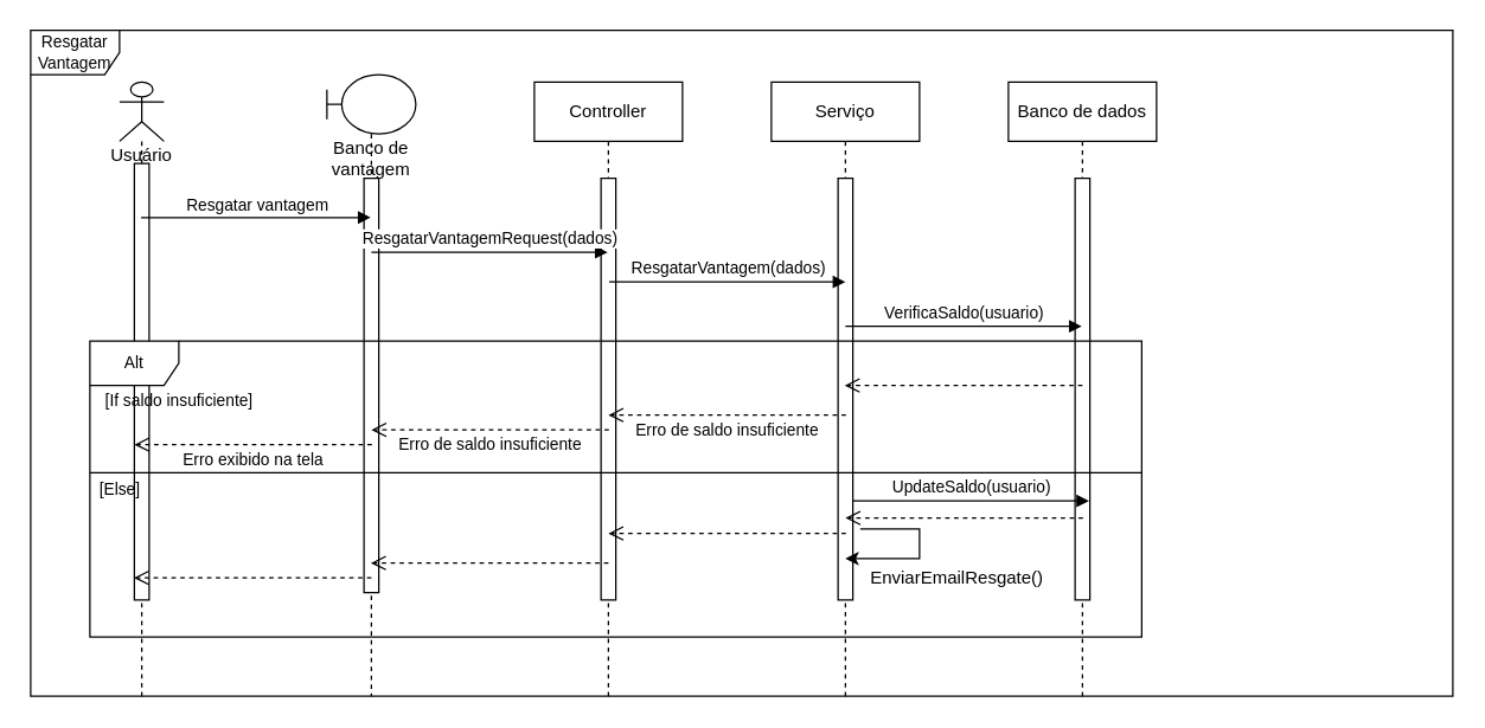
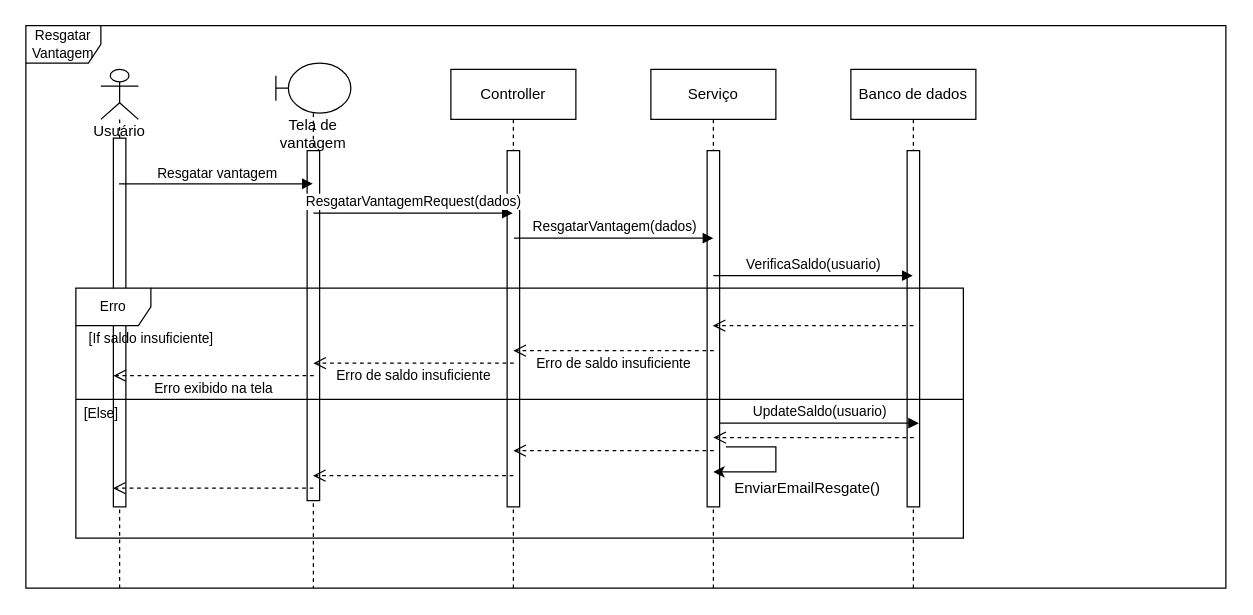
  <mxCell id="0" />
  <mxCell id="1" parent="0" />
  <mxCell id="2" value="Resgatar Vantagem" style="shape=umlFrame;whiteSpace=wrap;html=1;fontSize=11;" parent="1" vertex="1"><mxGeometry x="20" y="20" width="960" height="450" as="geometry" /></mxCell>
- <mxCell id="3" value="Banco de vantagem" style="shape=umlLifeline;participant=umlBoundary;perimeter=lifelinePerimeter;whiteSpace=wrap;html=1;container=1;collapsible=0;recursiveResize=0;verticalAlign=top;spacingTop=36;outlineConnect=0;" parent="1" vertex="1"><mxGeometry x="220" y="50" width="60" height="420" as="geometry" /></mxCell>
+ <mxCell id="3" value="Tela de vantagem" style="shape=umlLifeline;participant=umlBoundary;perimeter=lifelinePerimeter;whiteSpace=wrap;html=1;container=1;collapsible=0;recursiveResize=0;verticalAlign=top;spacingTop=36;outlineConnect=0;" parent="1" vertex="1"><mxGeometry x="220" y="50" width="60" height="420" as="geometry" /></mxCell>
  <mxCell id="4" value="" style="html=1;direction=south;" parent="3" vertex="1"><mxGeometry x="25" y="70" width="10" height="280" as="geometry" /></mxCell>
  <mxCell id="5" value="Usuário" style="shape=umlLifeline;participant=umlActor;perimeter=lifelinePerimeter;whiteSpace=wrap;html=1;container=1;collapsible=0;recursiveResize=0;verticalAlign=top;spacingTop=36;outlineConnect=0;" parent="1" vertex="1"><mxGeometry x="80" y="55" width="30" height="415" as="geometry" /></mxCell>
  <mxCell id="6" value="" style="html=1;direction=south;" parent="5" vertex="1"><mxGeometry x="10" y="55" width="10" height="295" as="geometry" /></mxCell>
  <mxCell id="7" value="Controller" style="shape=umlLifeline;perimeter=lifelinePerimeter;whiteSpace=wrap;html=1;container=1;collapsible=0;recursiveResize=0;outlineConnect=0;" parent="1" vertex="1"><mxGeometry x="360" y="55" width="100" height="415" as="geometry" /></mxCell>
  <mxCell id="8" value="" style="html=1;direction=south;" parent="7" vertex="1"><mxGeometry x="45" y="65" width="10" height="285" as="geometry" /></mxCell>
  <mxCell id="9" value="Serviço" style="shape=umlLifeline;perimeter=lifelinePerimeter;whiteSpace=wrap;html=1;container=1;collapsible=0;recursiveResize=0;outlineConnect=0;" parent="1" vertex="1"><mxGeometry x="520" y="55" width="100" height="415" as="geometry" /></mxCell>
  <mxCell id="10" value="" style="html=1;direction=south;" parent="9" vertex="1"><mxGeometry x="45" y="65" width="10" height="285" as="geometry" /></mxCell>
  <mxCell id="11" value="Banco de dados" style="shape=umlLifeline;perimeter=lifelinePerimeter;whiteSpace=wrap;html=1;container=1;collapsible=0;recursiveResize=0;outlineConnect=0;" parent="1" vertex="1"><mxGeometry x="680" y="55" width="100" height="415" as="geometry" /></mxCell>
  <mxCell id="12" value="" style="html=1;direction=south;" vertex="1" parent="11"><mxGeometry x="45" y="65" width="10" height="285" as="geometry" /></mxCell>
  <mxCell id="13" value="Resgatar vantagem" style="html=1;verticalAlign=bottom;endArrow=block;rounded=0;" parent="1" edge="1"><mxGeometry width="80" relative="1" as="geometry"><mxPoint x="94.5" y="146.5" as="sourcePoint" /><mxPoint x="249.5" y="146.5" as="targetPoint" /></mxGeometry></mxCell>
  <mxCell id="14" value="ResgatarVantagemRequest(dados)" style="html=1;verticalAlign=bottom;endArrow=block;rounded=0;" parent="1" target="7" edge="1"><mxGeometry width="80" relative="1" as="geometry"><mxPoint x="250" y="170" as="sourcePoint" /><mxPoint x="405" y="170" as="targetPoint" /></mxGeometry></mxCell>
  <mxCell id="15" value="ResgatarVantagem(dados)" style="html=1;verticalAlign=bottom;endArrow=block;rounded=0;" parent="1" edge="1"><mxGeometry width="80" relative="1" as="geometry"><mxPoint x="410.5" y="190" as="sourcePoint" /><mxPoint x="570" y="190" as="targetPoint" /></mxGeometry></mxCell>
  <mxCell id="16" value="VerificaSaldo(usuario)" style="html=1;verticalAlign=bottom;endArrow=block;rounded=0;" parent="1" edge="1"><mxGeometry width="80" relative="1" as="geometry"><mxPoint x="570" y="220" as="sourcePoint" /><mxPoint x="729.5" y="220" as="targetPoint" /></mxGeometry></mxCell>
  <mxCell id="17" value="" style="html=1;verticalAlign=bottom;endArrow=open;dashed=1;endSize=8;rounded=0;" parent="1" target="9" edge="1"><mxGeometry relative="1" as="geometry"><mxPoint x="730" y="260" as="sourcePoint" /><mxPoint x="650" y="260" as="targetPoint" /></mxGeometry></mxCell>
  <mxCell id="18" value="" style="group" parent="1" vertex="1" connectable="0"><mxGeometry x="409.997" y="280" width="165.003" height="20" as="geometry" /></mxCell>
  <mxCell id="19" value="" style="html=1;verticalAlign=bottom;endArrow=open;dashed=1;endSize=8;rounded=0;" parent="18" edge="1"><mxGeometry relative="1" as="geometry"><mxPoint x="160.333" as="sourcePoint" /><mxPoint as="targetPoint" /></mxGeometry></mxCell>
  <mxCell id="20" value="&lt;span style=&quot;font-size: 11px&quot;&gt;Erro de saldo insuficiente&lt;/span&gt;" style="text;html=1;align=center;verticalAlign=middle;resizable=0;points=[];autosize=1;strokeColor=none;fillColor=none;" parent="18" vertex="1"><mxGeometry x="10.003" width="140" height="20" as="geometry" /></mxCell>
  <mxCell id="21" value="" style="group" parent="1" vertex="1" connectable="0"><mxGeometry x="249.997" y="290" width="165.003" height="20" as="geometry" /></mxCell>
  <mxCell id="22" value="" style="html=1;verticalAlign=bottom;endArrow=open;dashed=1;endSize=8;rounded=0;" parent="21" edge="1"><mxGeometry relative="1" as="geometry"><mxPoint x="160.333" as="sourcePoint" /><mxPoint as="targetPoint" /></mxGeometry></mxCell>
  <mxCell id="23" value="&lt;font style=&quot;font-size: 11px&quot;&gt;Erro de saldo insuficiente&lt;/font&gt;" style="text;html=1;align=center;verticalAlign=middle;resizable=0;points=[];autosize=1;strokeColor=none;fillColor=none;" parent="21" vertex="1"><mxGeometry x="10.003" width="140" height="20" as="geometry" /></mxCell>
  <mxCell id="24" value="" style="group" parent="1" vertex="1" connectable="0"><mxGeometry x="89.997" y="300" width="165.003" height="20" as="geometry" /></mxCell>
  <mxCell id="25" value="" style="html=1;verticalAlign=bottom;endArrow=open;dashed=1;endSize=8;rounded=0;" parent="24" edge="1"><mxGeometry relative="1" as="geometry"><mxPoint x="160.333" as="sourcePoint" /><mxPoint as="targetPoint" /></mxGeometry></mxCell>
  <mxCell id="26" value="&lt;font style=&quot;font-size: 11px&quot;&gt;Erro exibido na tela&lt;/font&gt;" style="text;html=1;align=center;verticalAlign=middle;resizable=0;points=[];autosize=1;strokeColor=none;fillColor=none;" parent="24" vertex="1"><mxGeometry x="25.003" width="110" height="20" as="geometry" /></mxCell>
  <mxCell id="27" value="UpdateSaldo(usuario)" style="html=1;verticalAlign=bottom;endArrow=block;rounded=0;" parent="1" edge="1"><mxGeometry width="80" relative="1" as="geometry"><mxPoint x="575" y="338" as="sourcePoint" /><mxPoint x="734.5" y="338" as="targetPoint" /></mxGeometry></mxCell>
  <mxCell id="28" value="" style="group" parent="1" vertex="1" connectable="0"><mxGeometry x="409.997" y="360" width="165.003" height="30" as="geometry" /></mxCell>
  <mxCell id="29" value="" style="html=1;verticalAlign=bottom;endArrow=open;dashed=1;endSize=8;rounded=0;" parent="28" edge="1"><mxGeometry relative="1" as="geometry"><mxPoint x="160.333" as="sourcePoint" /><mxPoint as="targetPoint" /></mxGeometry></mxCell>
  <mxCell id="30" value="" style="html=1;verticalAlign=bottom;endArrow=open;dashed=1;endSize=8;rounded=0;" parent="1" edge="1"><mxGeometry relative="1" as="geometry"><mxPoint x="730.33" y="349.58" as="sourcePoint" /><mxPoint x="569.997" y="349.58" as="targetPoint" /></mxGeometry></mxCell>
  <mxCell id="31" value="" style="html=1;verticalAlign=bottom;endArrow=open;dashed=1;endSize=8;rounded=0;" parent="1" edge="1"><mxGeometry relative="1" as="geometry"><mxPoint x="410" y="380" as="sourcePoint" /><mxPoint x="249.667" y="380" as="targetPoint" /></mxGeometry></mxCell>
  <mxCell id="32" value="" style="html=1;verticalAlign=bottom;endArrow=open;dashed=1;endSize=8;rounded=0;" parent="1" edge="1"><mxGeometry relative="1" as="geometry"><mxPoint x="250" y="390" as="sourcePoint" /><mxPoint x="89.667" y="390" as="targetPoint" /></mxGeometry></mxCell>
  <mxCell id="33" value="" style="line;strokeWidth=1;fillColor=none;align=left;verticalAlign=middle;spacingTop=-1;spacingLeft=3;spacingRight=3;rotatable=0;labelPosition=right;points=[];portConstraint=eastwest;fontSize=11;" parent="1" vertex="1"><mxGeometry x="60" y="315" width="710" height="8" as="geometry" /></mxCell>
  <mxCell id="34" value="[If saldo insuficiente]" style="text;html=1;align=center;verticalAlign=middle;resizable=0;points=[];autosize=1;strokeColor=none;fillColor=none;fontSize=11;" parent="1" vertex="1"><mxGeometry x="60" y="260" width="120" height="20" as="geometry" /></mxCell>
  <mxCell id="35" value="[Else]" style="text;html=1;align=center;verticalAlign=middle;resizable=0;points=[];autosize=1;strokeColor=none;fillColor=none;fontSize=11;" parent="1" vertex="1"><mxGeometry x="60" y="320" width="40" height="20" as="geometry" /></mxCell>
  <mxCell id="36" value="" style="endArrow=classic;html=1;rounded=0;" parent="1" edge="1"><mxGeometry width="50" height="50" relative="1" as="geometry"><mxPoint x="580" y="357" as="sourcePoint" /><mxPoint x="570" y="377" as="targetPoint" /><Array as="points"><mxPoint x="620" y="357" /><mxPoint x="620" y="377" /></Array></mxGeometry></mxCell>
  <mxCell id="37" value="EnviarEmailResgate()" style="text;html=1;align=center;verticalAlign=middle;resizable=0;points=[];autosize=1;strokeColor=none;fillColor=none;" parent="1" vertex="1"><mxGeometry x="580" y="380" width="130" height="20" as="geometry" /></mxCell>
- <mxCell id="38" value="Alt" style="shape=umlFrame;whiteSpace=wrap;html=1;fontSize=11;" parent="1" vertex="1"><mxGeometry x="60" y="230" width="710" height="200" as="geometry" /></mxCell>
+ <mxCell id="38" value="Erro" style="shape=umlFrame;whiteSpace=wrap;html=1;fontSize=11;" parent="1" vertex="1"><mxGeometry x="60" y="230" width="710" height="200" as="geometry" /></mxCell>
